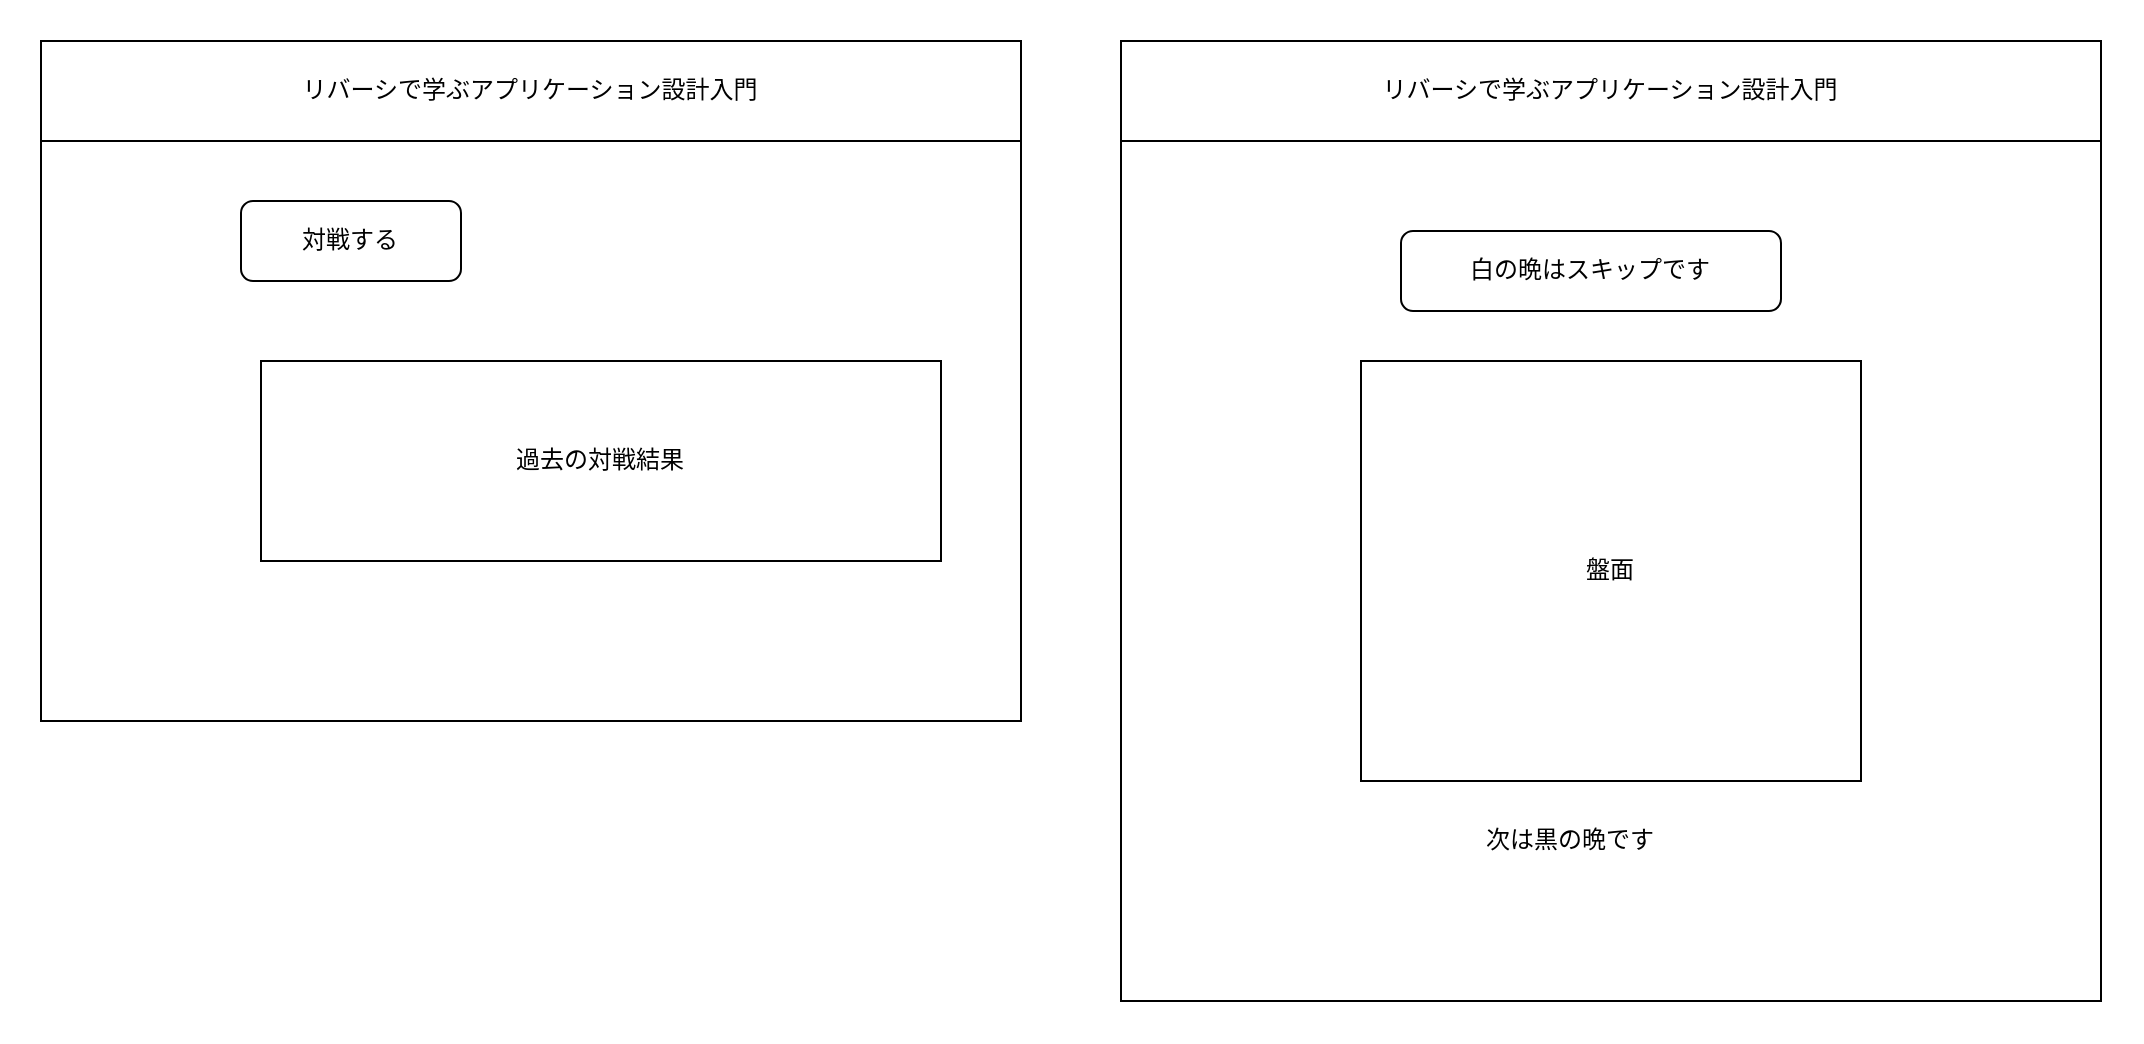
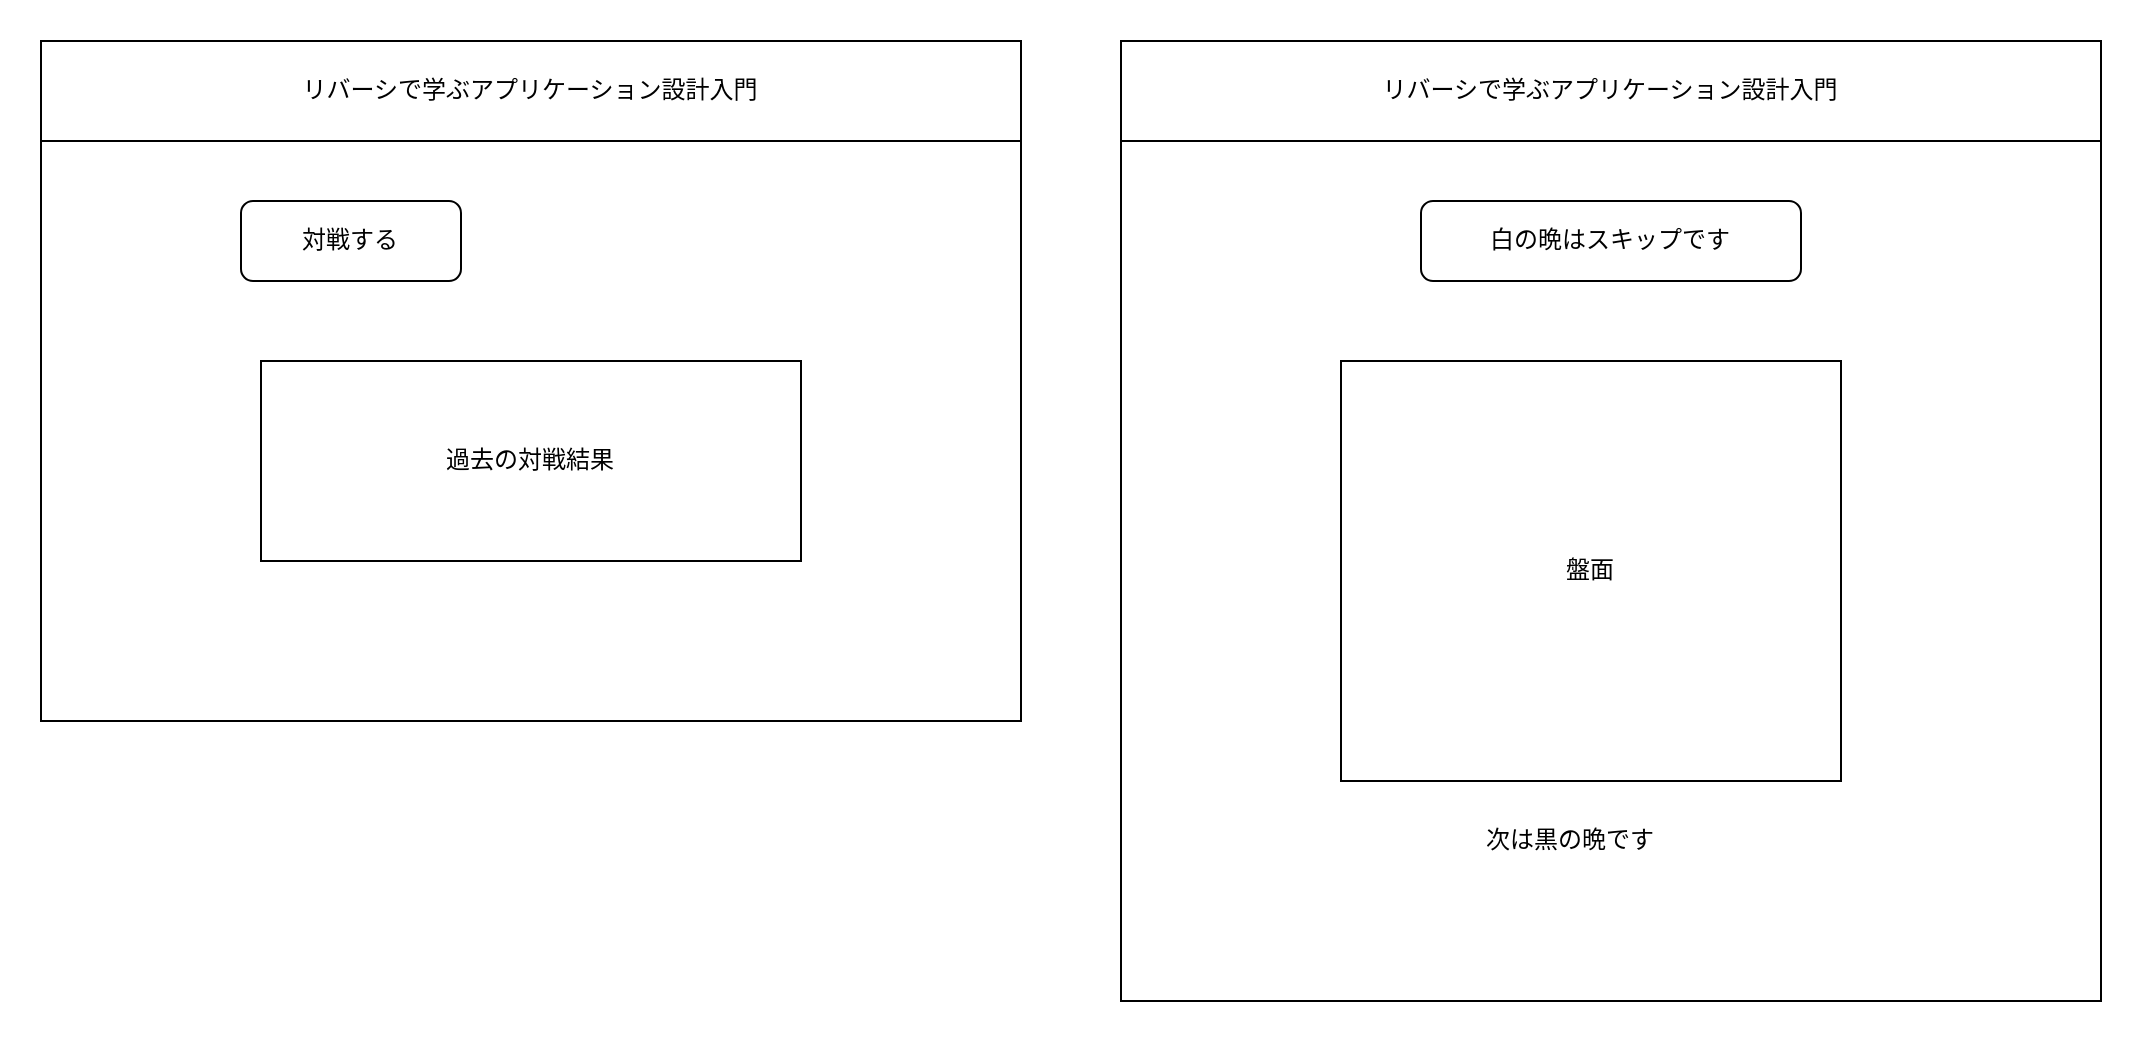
  <mxCell id="0" />
  <mxCell id="1" parent="0" />
  <mxCell id="2" value="" style="rounded=0;whiteSpace=wrap;html=1;fillColor=none;" vertex="1" parent="1"><mxGeometry x="20" y="20" width="490" height="340" as="geometry" /></mxCell>
  <mxCell id="3" value="リバーシで学ぶアプリケーション設計入門" style="rounded=0;whiteSpace=wrap;html=1;fillColor=none;" vertex="1" parent="1"><mxGeometry x="20" y="20" width="490" height="50" as="geometry" /></mxCell>
- <mxCell id="4" value="過去の対戦結果" style="rounded=0;whiteSpace=wrap;html=1;fillColor=none;" vertex="1" parent="1"><mxGeometry x="130" y="180" width="340" height="100" as="geometry" /></mxCell>
+ <mxCell id="4" value="過去の対戦結果" style="rounded=0;whiteSpace=wrap;html=1;fillColor=none;" vertex="1" parent="1"><mxGeometry x="130" y="180" width="270" height="100" as="geometry" /></mxCell>
  <mxCell id="5" value="対戦する" style="rounded=1;whiteSpace=wrap;html=1;fillColor=none;" vertex="1" parent="1"><mxGeometry x="120" y="100" width="110" height="40" as="geometry" /></mxCell>
  <mxCell id="6" value="" style="rounded=0;whiteSpace=wrap;html=1;fillColor=none;" vertex="1" parent="1"><mxGeometry x="560" y="20" width="490" height="480" as="geometry" /></mxCell>
  <mxCell id="7" value="リバーシで学ぶアプリケーション設計入門" style="rounded=0;whiteSpace=wrap;html=1;fillColor=none;" vertex="1" parent="1"><mxGeometry x="560" y="20" width="490" height="50" as="geometry" /></mxCell>
- <mxCell id="8" value="盤面" style="rounded=0;whiteSpace=wrap;html=1;fillColor=none;" vertex="1" parent="1"><mxGeometry x="680" y="180" width="250" height="210" as="geometry" /></mxCell>
- <mxCell id="9" value="白の晩はスキップです" style="rounded=1;whiteSpace=wrap;html=1;fillColor=none;" vertex="1" parent="1"><mxGeometry x="700" y="115" width="190" height="40" as="geometry" /></mxCell>
+ <mxCell id="8" value="盤面" style="rounded=0;whiteSpace=wrap;html=1;fillColor=none;" vertex="1" parent="1"><mxGeometry x="670" y="180" width="250" height="210" as="geometry" /></mxCell>
+ <mxCell id="9" value="白の晩はスキップです" style="rounded=1;whiteSpace=wrap;html=1;fillColor=none;" vertex="1" parent="1"><mxGeometry x="710" y="100" width="190" height="40" as="geometry" /></mxCell>
  <mxCell id="10" value="次は黒の晩です" style="text;html=1;strokeColor=none;fillColor=none;align=center;verticalAlign=middle;whiteSpace=wrap;rounded=0;" vertex="1" parent="1"><mxGeometry x="680" y="405" width="210" height="30" as="geometry" /></mxCell>
